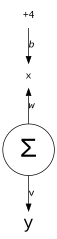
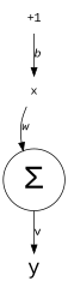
  digraph {
    fontname="Liberation Mono"
    rankdir=TB
    node [fontname="Liberation Mono" shape=none]
    edge [fontname="Liberation Mono"]
    n1 [label=x shape=plaintext]
    n2 [fontsize=40 label=<&Sigma;> shape=circle]
    n3 [fontsize=24 label=y]
-   n4 [label="+4"]
-   n2 -> n1 [label=<<i>w</i>>]
+   n4 [label="+1"]
+   n1 -> n2 [label=<<i>w</i>>]
    n2 -> n3 [label=v]
    n4 -> n1 [label=<<i>b</i>>]
  }
